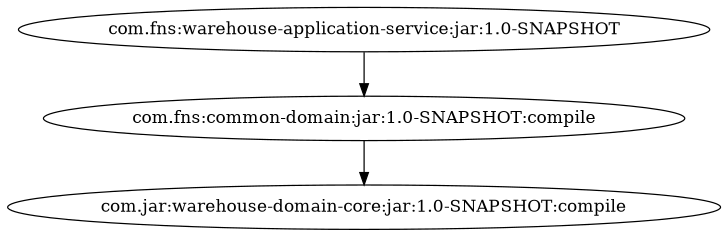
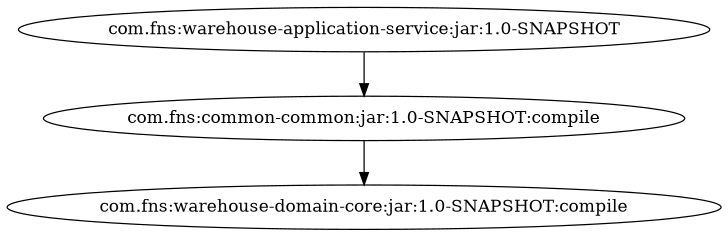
  digraph {
    "com.fns:warehouse-application-service:jar:1.0-SNAPSHOT"
-   "com.fns:common-domain:jar:1.0-SNAPSHOT:compile"
-   "com.fns:warehouse-domain-core:jar:1.0-SNAPSHOT:compile" [label="com.jar:warehouse-domain-core:jar:1.0-SNAPSHOT:compile"]
+   "com.fns:common-domain:jar:1.0-SNAPSHOT:compile" [label="com.fns:common-common:jar:1.0-SNAPSHOT:compile"]
+   "com.fns:warehouse-domain-core:jar:1.0-SNAPSHOT:compile"
    "com.fns:warehouse-application-service:jar:1.0-SNAPSHOT" -> "com.fns:common-domain:jar:1.0-SNAPSHOT:compile"
    "com.fns:common-domain:jar:1.0-SNAPSHOT:compile" -> "com.fns:warehouse-domain-core:jar:1.0-SNAPSHOT:compile"
  }
